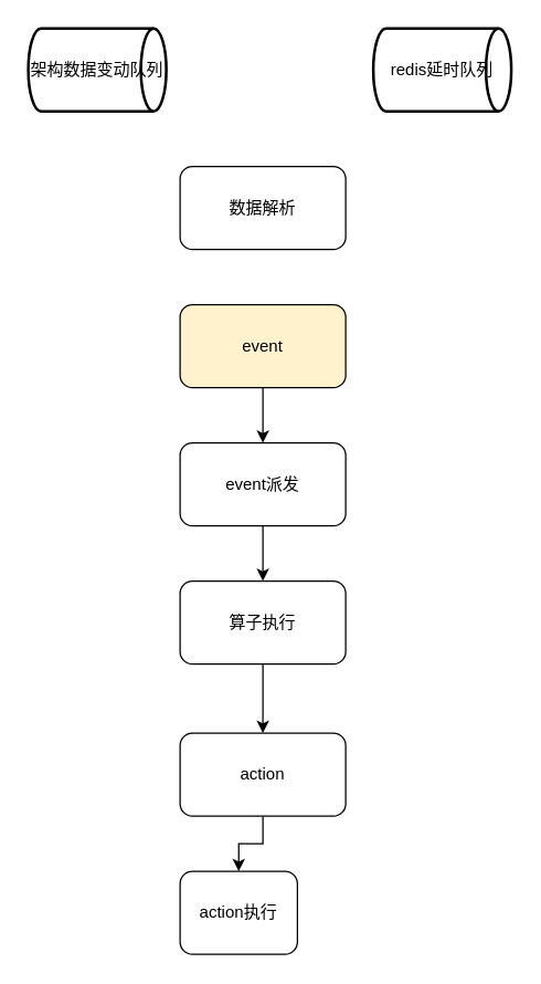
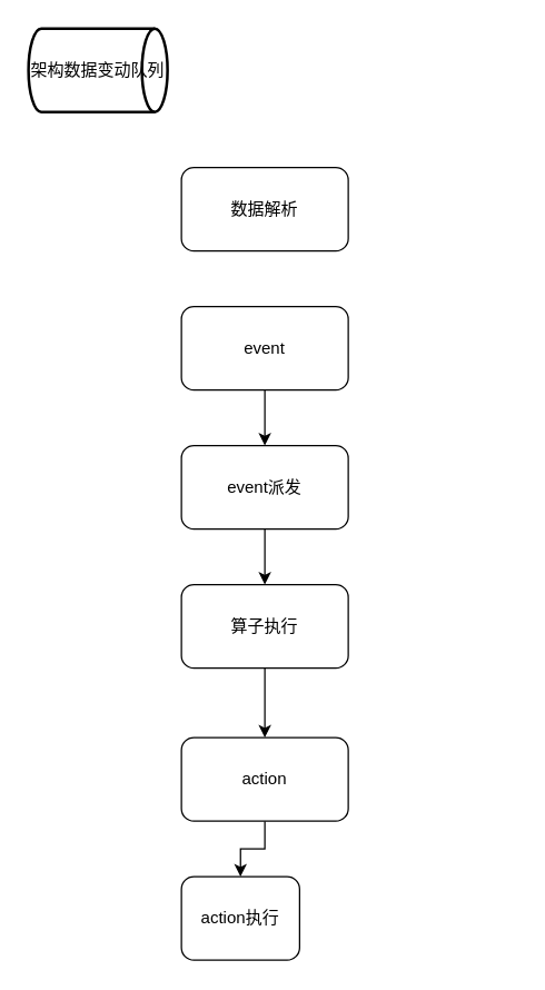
  <mxCell id="0" />
  <mxCell id="1" parent="0" />
  <mxCell id="2" value="架构数据变动队列" style="strokeWidth=2;html=1;shape=mxgraph.flowchart.direct_data;whiteSpace=wrap;" vertex="1" parent="1"><mxGeometry x="20" y="20" width="100" height="60" as="geometry" /></mxCell>
- <mxCell id="3" value="redis延时队列" style="strokeWidth=2;html=1;shape=mxgraph.flowchart.direct_data;whiteSpace=wrap;" vertex="1" parent="1"><mxGeometry x="270" y="20" width="100" height="60" as="geometry" /></mxCell>
  <mxCell id="4" value="数据解析" style="rounded=1;whiteSpace=wrap;html=1;" vertex="1" parent="1"><mxGeometry x="130" y="120" width="120" height="60" as="geometry" /></mxCell>
  <mxCell id="5" style="edgeStyle=orthogonalEdgeStyle;rounded=0;orthogonalLoop=1;jettySize=auto;html=1;exitX=0.5;exitY=1;exitDx=0;exitDy=0;entryX=0.5;entryY=0;entryDx=0;entryDy=0;" edge="1" parent="1" source="6" target="8"><mxGeometry relative="1" as="geometry" /></mxCell>
- <mxCell id="6" value="event" style="rounded=1;whiteSpace=wrap;html=1;fillColor=#fff2cc;" vertex="1" parent="1"><mxGeometry x="130" y="220" width="120" height="60" as="geometry" /></mxCell>
+ <mxCell id="6" value="event" style="rounded=1;whiteSpace=wrap;html=1;" vertex="1" parent="1"><mxGeometry x="130" y="220" width="120" height="60" as="geometry" /></mxCell>
  <mxCell id="7" style="edgeStyle=orthogonalEdgeStyle;rounded=0;orthogonalLoop=1;jettySize=auto;html=1;exitX=0.5;exitY=1;exitDx=0;exitDy=0;" edge="1" parent="1" source="8" target="10"><mxGeometry relative="1" as="geometry" /></mxCell>
  <mxCell id="8" value="event派发" style="rounded=1;whiteSpace=wrap;html=1;" vertex="1" parent="1"><mxGeometry x="130" y="320" width="120" height="60" as="geometry" /></mxCell>
  <mxCell id="9" value="" style="edgeStyle=orthogonalEdgeStyle;rounded=0;orthogonalLoop=1;jettySize=auto;html=1;" edge="1" parent="1" source="10" target="12"><mxGeometry relative="1" as="geometry" /></mxCell>
  <mxCell id="10" value="算子执行" style="rounded=1;whiteSpace=wrap;html=1;" vertex="1" parent="1"><mxGeometry x="130" y="420" width="120" height="60" as="geometry" /></mxCell>
  <mxCell id="11" value="" style="edgeStyle=orthogonalEdgeStyle;rounded=0;orthogonalLoop=1;jettySize=auto;html=1;" edge="1" parent="1" source="12" target="13"><mxGeometry relative="1" as="geometry" /></mxCell>
  <mxCell id="12" value="action" style="rounded=1;whiteSpace=wrap;html=1;" vertex="1" parent="1"><mxGeometry x="130" y="530" width="120" height="60" as="geometry" /></mxCell>
  <mxCell id="13" value="action执行" style="rounded=1;whiteSpace=wrap;html=1;" vertex="1" parent="1"><mxGeometry x="130" y="630" width="85" height="60" as="geometry" /></mxCell>
